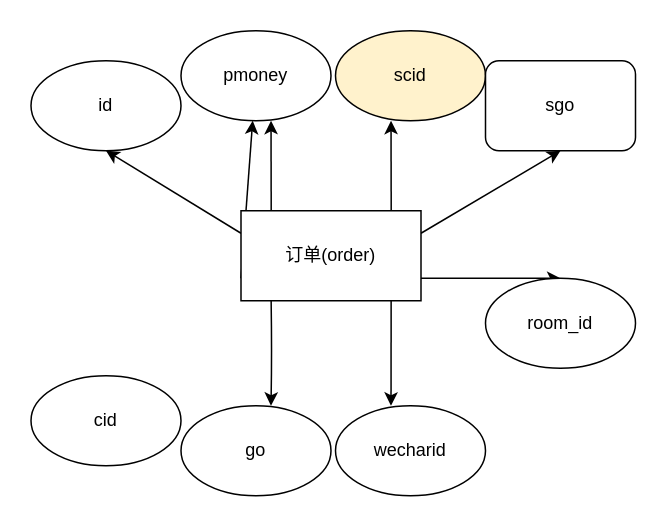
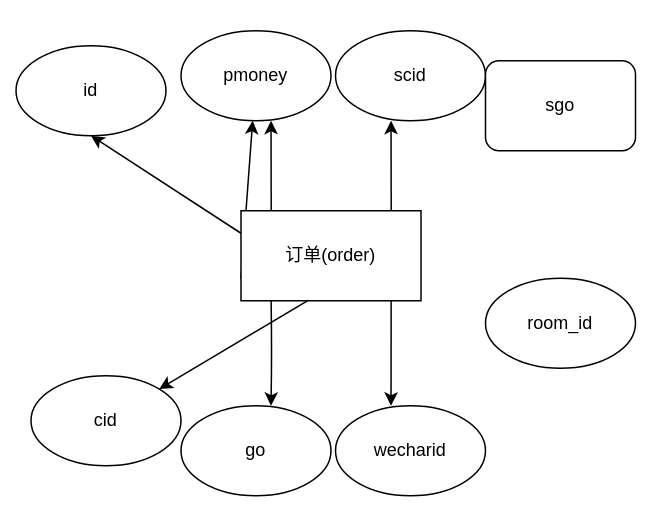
  <mxCell id="0" />
  <mxCell id="1" parent="0" />
- <mxCell id="2" style="orthogonalLoop=1;jettySize=auto;html=1;exitX=1;exitY=0.25;exitDx=0;exitDy=0;entryX=0.5;entryY=1;entryDx=0;entryDy=0;sourcePerimeterSpacing=4;" parent="1" source="6" target="13" edge="1"><mxGeometry relative="1" as="geometry" /></mxCell>
- <mxCell id="3" style="orthogonalLoop=1;jettySize=auto;html=1;exitX=1;exitY=0.75;exitDx=0;exitDy=0;entryX=0.5;entryY=0;entryDx=0;entryDy=0;sourcePerimeterSpacing=4;" parent="1" source="6" target="16" edge="1"><mxGeometry relative="1" as="geometry" /></mxCell>
+ <mxCell id="2" style="orthogonalLoop=1;jettySize=auto;html=1;exitX=1;exitY=0.25;exitDx=0;exitDy=0;sourcePerimeterSpacing=4;" parent="1" source="6" target="9" edge="1"><mxGeometry relative="1" as="geometry" /></mxCell>
  <mxCell id="4" style="orthogonalLoop=1;jettySize=auto;html=1;exitX=0;exitY=0.75;exitDx=0;exitDy=0;sourcePerimeterSpacing=4;" parent="1" source="6" target="7" edge="1"><mxGeometry relative="1" as="geometry" /></mxCell>
  <mxCell id="5" style="orthogonalLoop=1;jettySize=auto;html=1;exitX=0;exitY=0.25;exitDx=0;exitDy=0;entryX=0.5;entryY=1;entryDx=0;entryDy=0;sourcePerimeterSpacing=4;" parent="1" source="6" target="12" edge="1"><mxGeometry relative="1" as="geometry" /></mxCell>
  <mxCell id="6" value="&lt;font style=&quot;vertical-align: inherit&quot;&gt;&lt;font style=&quot;vertical-align: inherit&quot;&gt;订单(order)&lt;/font&gt;&lt;/font&gt;" style="rounded=0;whiteSpace=wrap;html=1;" parent="1" vertex="1"><mxGeometry x="160" y="140" width="120" height="60" as="geometry" /></mxCell>
  <mxCell id="7" value="pmoney" style="ellipse;whiteSpace=wrap;html=1;" parent="1" vertex="1"><mxGeometry x="120" y="20" width="100" height="60" as="geometry" /></mxCell>
- <mxCell id="8" value="scid" style="ellipse;whiteSpace=wrap;html=1;fillColor=#fff2cc;" parent="1" vertex="1"><mxGeometry x="223" y="20" width="100" height="60" as="geometry" /></mxCell>
+ <mxCell id="8" value="scid" style="ellipse;whiteSpace=wrap;html=1;" parent="1" vertex="1"><mxGeometry x="223" y="20" width="100" height="60" as="geometry" /></mxCell>
  <mxCell id="9" value="cid" style="ellipse;whiteSpace=wrap;html=1;" parent="1" vertex="1"><mxGeometry x="20" y="250" width="100" height="60" as="geometry" /></mxCell>
  <mxCell id="10" value="go" style="ellipse;whiteSpace=wrap;html=1;" parent="1" vertex="1"><mxGeometry x="120" y="270" width="100" height="60" as="geometry" /></mxCell>
  <mxCell id="11" value="wecharid" style="ellipse;whiteSpace=wrap;html=1;" parent="1" vertex="1"><mxGeometry x="223" y="270" width="100" height="60" as="geometry" /></mxCell>
- <mxCell id="12" value="id" style="ellipse;whiteSpace=wrap;html=1;" parent="1" vertex="1"><mxGeometry x="20" y="40" width="100" height="60" as="geometry" /></mxCell>
+ <mxCell id="12" value="id" style="ellipse;whiteSpace=wrap;html=1;" parent="1" vertex="1"><mxGeometry x="10" y="30" width="100" height="60" as="geometry" /></mxCell>
  <mxCell id="13" value="sgo" style="whiteSpace=wrap;html=1;rounded=1;" parent="1" vertex="1"><mxGeometry x="323" y="40" width="100" height="60" as="geometry" /></mxCell>
  <mxCell id="14" style="edgeStyle=orthogonalEdgeStyle;curved=1;rounded=0;orthogonalLoop=1;jettySize=auto;html=1;exitX=0.5;exitY=0;exitDx=0;exitDy=0;" parent="1" edge="1"><mxGeometry relative="1" as="geometry"><mxPoint x="180.002" y="80" as="targetPoint" /><mxPoint x="180.14" y="140" as="sourcePoint" /><Array as="points"><mxPoint x="180.14" y="110" /><mxPoint x="180.14" y="110" /></Array></mxGeometry></mxCell>
  <mxCell id="15" style="edgeStyle=orthogonalEdgeStyle;curved=1;rounded=0;orthogonalLoop=1;jettySize=auto;html=1;exitX=0.5;exitY=0;exitDx=0;exitDy=0;" parent="1" edge="1"><mxGeometry relative="1" as="geometry"><mxPoint x="260.002" y="80" as="targetPoint" /><mxPoint x="260.14" y="140" as="sourcePoint" /><Array as="points"><mxPoint x="260.14" y="110" /><mxPoint x="260.14" y="110" /></Array></mxGeometry></mxCell>
  <mxCell id="16" value="room_id" style="ellipse;whiteSpace=wrap;html=1;" parent="1" vertex="1"><mxGeometry x="323" y="185" width="100" height="60" as="geometry" /></mxCell>
  <mxCell id="17" style="edgeStyle=orthogonalEdgeStyle;curved=1;orthogonalLoop=1;jettySize=auto;html=1;exitX=0.25;exitY=1;exitDx=0;exitDy=0;sourcePerimeterSpacing=4;entryX=0.6;entryY=0;entryDx=0;entryDy=0;entryPerimeter=0;" parent="1" target="10" edge="1"><mxGeometry relative="1" as="geometry"><mxPoint x="180.1" y="200" as="sourcePoint" /><mxPoint x="180" y="260" as="targetPoint" /><Array as="points" /></mxGeometry></mxCell>
  <mxCell id="18" style="edgeStyle=orthogonalEdgeStyle;curved=1;orthogonalLoop=1;jettySize=auto;html=1;exitX=0.25;exitY=1;exitDx=0;exitDy=0;sourcePerimeterSpacing=4;" parent="1" edge="1"><mxGeometry relative="1" as="geometry"><mxPoint x="260.1" y="200" as="sourcePoint" /><mxPoint x="260" y="270" as="targetPoint" /><Array as="points"><mxPoint x="260.1" y="240" /><mxPoint x="260.1" y="240" /></Array></mxGeometry></mxCell>
